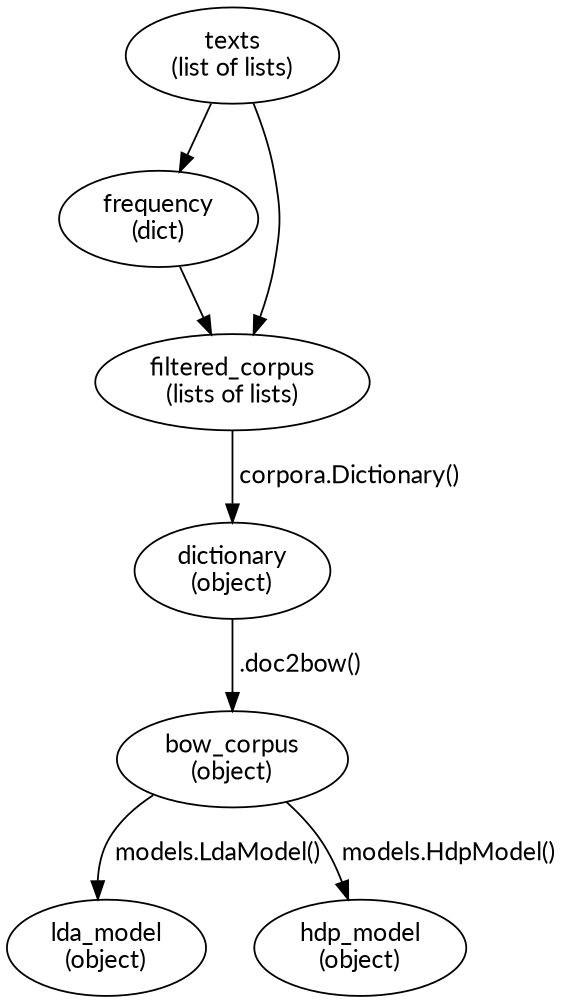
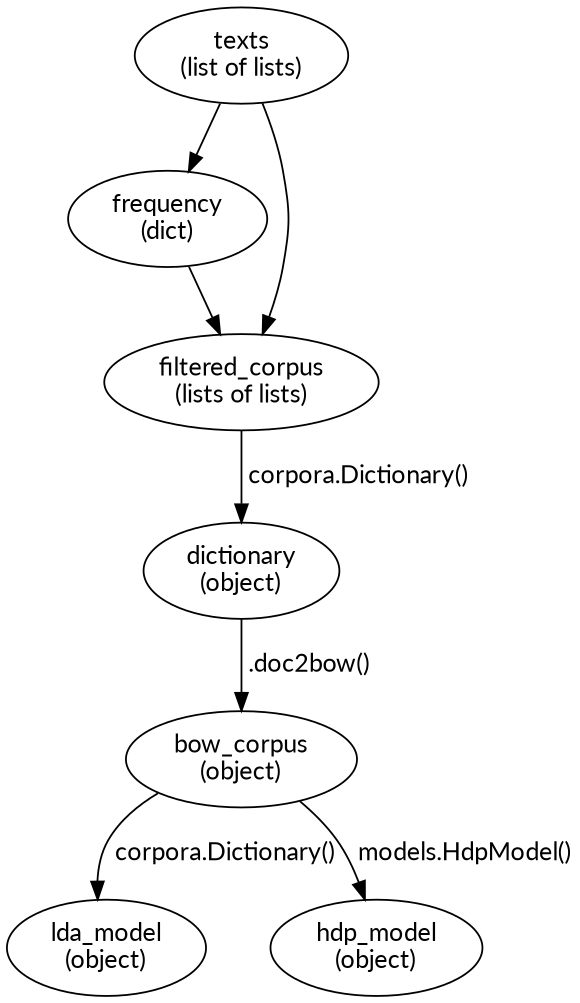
  digraph {
    fontname=Lato
    node [fontname=Lato]
    edge [fontname=Lato]
    n1 [label="texts\n(list of lists)"]
    n2 [label="frequency\n(dict)"]
    n3 [label="filtered_corpus\n(lists of lists)"]
    n4 [label="dictionary\n(object)"]
    n5 [label="bow_corpus\n(object)"]
    n6 [label="lda_model\n(object)"]
    n7 [label="hdp_model\n(object)"]
    n1 -> n2
    n1 -> n3
    n2 -> n3
    n3 -> n4 [label=" corpora.Dictionary()"]
    n4 -> n5 [label=" .doc2bow()"]
-   n5 -> n6 [label=" models.LdaModel()"]
+   n5 -> n6 [label=" corpora.Dictionary()"]
    n5 -> n7 [label=" models.HdpModel()"]
  }
